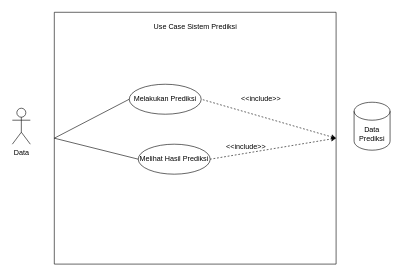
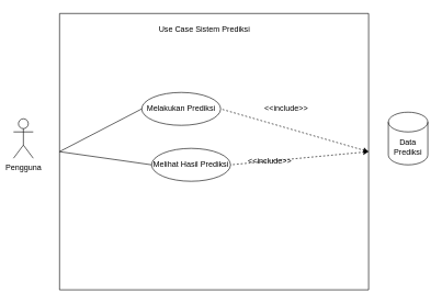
  <mxCell id="0" />
  <mxCell id="1" parent="0" />
  <mxCell id="2" value="" style="swimlane;startSize=0;" vertex="1" parent="1"><mxGeometry x="90" y="20" width="470" height="420" as="geometry" /></mxCell>
- <mxCell id="3" value="Use Case Sistem Prediksi" style="text;html=1;align=center;verticalAlign=middle;resizable=0;points=[];autosize=1;strokeColor=none;fillColor=none;" vertex="1" parent="2"><mxGeometry x="155" y="10" width="160" height="30" as="geometry" /></mxCell>
+ <mxCell id="3" value="Use Case Sistem Prediksi" style="text;html=1;align=center;verticalAlign=middle;resizable=0;points=[];autosize=1;strokeColor=none;fillColor=none;" vertex="1" parent="2"><mxGeometry x="140" y="10" width="160" height="30" as="geometry" /></mxCell>
  <mxCell id="4" value="Melakukan Prediksi" style="ellipse;whiteSpace=wrap;html=1;" vertex="1" parent="2"><mxGeometry x="125" y="120" width="120" height="50" as="geometry" /></mxCell>
- <mxCell id="5" value="Melihat Hasil Prediksi" style="ellipse;whiteSpace=wrap;html=1;" vertex="1" parent="2"><mxGeometry x="140" y="220" width="120" height="50" as="geometry" /></mxCell>
+ <mxCell id="5" value="Melihat Hasil Prediksi" style="ellipse;whiteSpace=wrap;html=1;" vertex="1" parent="2"><mxGeometry x="140" y="205" width="120" height="50" as="geometry" /></mxCell>
  <mxCell id="6" value="" style="endArrow=none;html=1;rounded=0;exitX=0;exitY=0.5;exitDx=0;exitDy=0;entryX=0;entryY=0.5;entryDx=0;entryDy=0;endFill=0;" edge="1" parent="2" source="2" target="4"><mxGeometry width="50" height="50" relative="1" as="geometry"><mxPoint x="210" y="270" as="sourcePoint" /><mxPoint x="260" y="220" as="targetPoint" /></mxGeometry></mxCell>
  <mxCell id="7" value="" style="endArrow=none;html=1;rounded=0;exitX=0;exitY=0.5;exitDx=0;exitDy=0;entryX=0;entryY=0.5;entryDx=0;entryDy=0;endFill=0;" edge="1" parent="2" source="2" target="5"><mxGeometry width="50" height="50" relative="1" as="geometry"><mxPoint x="210" y="270" as="sourcePoint" /><mxPoint x="260" y="220" as="targetPoint" /></mxGeometry></mxCell>
  <mxCell id="8" value="" style="endArrow=none;html=1;rounded=0;exitX=1;exitY=0.5;exitDx=0;exitDy=0;entryX=1;entryY=0.5;entryDx=0;entryDy=0;dashed=1;endFill=0;startArrow=classic;startFill=1;" edge="1" parent="2" source="2" target="4"><mxGeometry width="50" height="50" relative="1" as="geometry"><mxPoint x="210" y="270" as="sourcePoint" /><mxPoint x="260" y="220" as="targetPoint" /></mxGeometry></mxCell>
  <mxCell id="9" value="&amp;lt;&amp;lt;include&amp;gt;&amp;gt;" style="text;html=1;strokeColor=none;fillColor=none;align=center;verticalAlign=middle;whiteSpace=wrap;rounded=0;" vertex="1" parent="2"><mxGeometry x="315" y="130" width="60" height="30" as="geometry" /></mxCell>
  <mxCell id="10" value="&amp;lt;&amp;lt;include&amp;gt;&amp;gt;" style="text;html=1;strokeColor=none;fillColor=none;align=center;verticalAlign=middle;whiteSpace=wrap;rounded=0;" vertex="1" parent="2"><mxGeometry x="290" y="210" width="60" height="30" as="geometry" /></mxCell>
- <mxCell id="11" value="Data" style="shape=umlActor;verticalLabelPosition=bottom;verticalAlign=top;html=1;outlineConnect=0;" vertex="1" parent="1"><mxGeometry x="20" y="180" width="30" height="60" as="geometry" /></mxCell>
+ <mxCell id="11" value="Pengguna" style="shape=umlActor;verticalLabelPosition=bottom;verticalAlign=top;html=1;outlineConnect=0;" vertex="1" parent="1"><mxGeometry x="20" y="180" width="30" height="60" as="geometry" /></mxCell>
  <mxCell id="12" value="Data Prediksi" style="shape=cylinder3;whiteSpace=wrap;html=1;boundedLbl=1;backgroundOutline=1;size=15;" vertex="1" parent="1"><mxGeometry x="590" y="170" width="60" height="80" as="geometry" /></mxCell>
  <mxCell id="13" value="" style="endArrow=none;html=1;rounded=0;dashed=1;entryX=1;entryY=0.5;entryDx=0;entryDy=0;endFill=0;startArrow=classic;startFill=1;" edge="1" parent="1" target="5"><mxGeometry width="50" height="50" relative="1" as="geometry"><mxPoint x="560" y="230" as="sourcePoint" /><mxPoint x="350" y="240" as="targetPoint" /></mxGeometry></mxCell>
